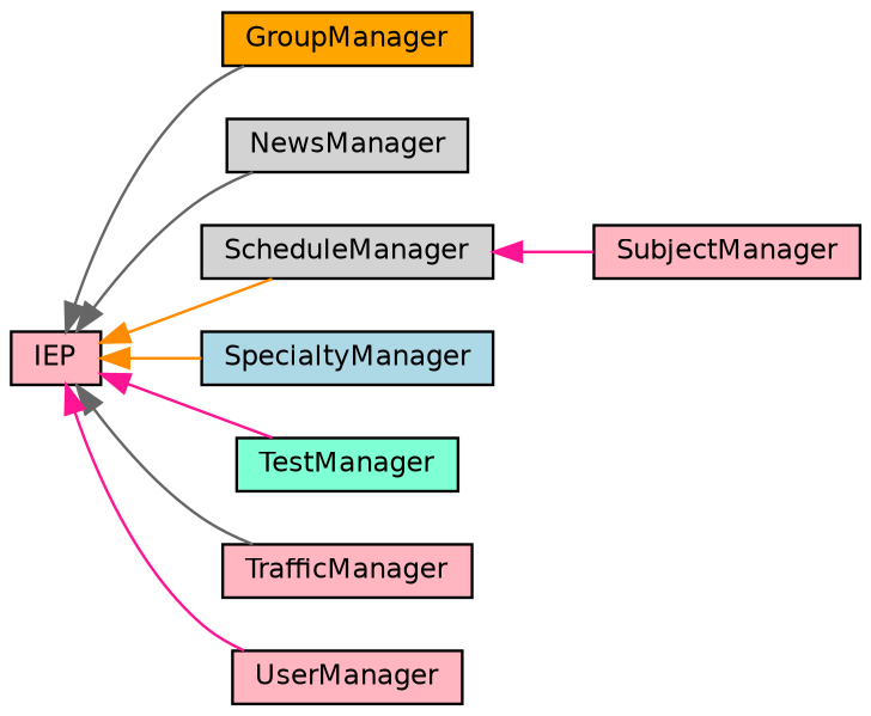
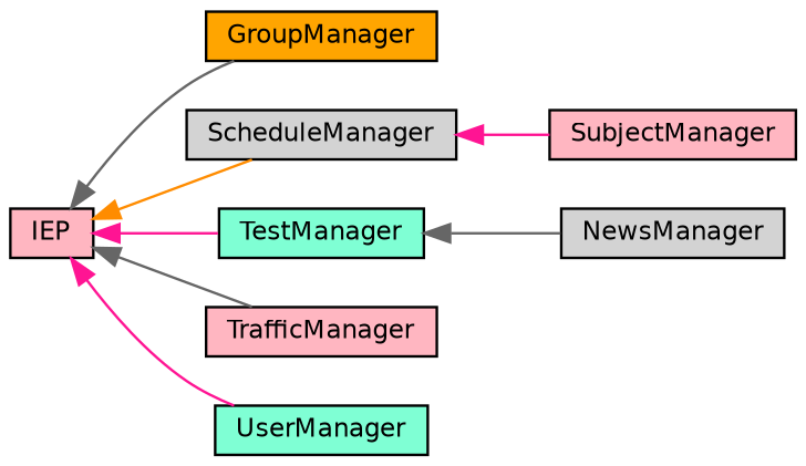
  digraph {
    rankdir=LR
    node [color=black fillcolor=lightpink fontname=Helvetica fontsize=10 shape=record style=filled]
    edge [color=gray40 dir=back fontname=Helvetica fontsize=10 labelfontname=Helvetica labelfontsize=10 style=solid]
    n1 [fontcolor=black height=0.2 label=IEP width=0.4]
    n2 [fillcolor=orange height=0.2 label=GroupManager width=0.4]
    n3 [fillcolor=lightgrey height=0.2 label=NewsManager width=0.4]
    n4 [fillcolor=lightgrey height=0.2 label=ScheduleManager width=0.4]
-   n5 [fillcolor=lightblue height=0.2 label=SpecialtyManager width=0.4]
    n6 [fillcolor=aquamarine height=0.2 label=TestManager width=0.4]
    n7 [height=0.2 label=TrafficManager width=0.4]
-   n8 [height=0.2 label=UserManager width=0.4]
+   n8 [fillcolor=aquamarine height=0.2 label=UserManager width=0.4]
    n9 [height=0.2 label=SubjectManager width=0.4]
    n1 -> n2
-   n1 -> n3
+   n6 -> n3
    n1 -> n4 [color=darkorange]
-   n1 -> n5 [color=darkorange]
    n1 -> n6 [color=deeppink]
    n1 -> n7
    n1 -> n8 [color=deeppink]
    n4 -> n9 [color=deeppink]
  }
